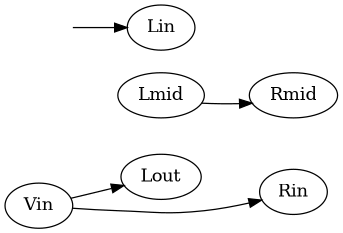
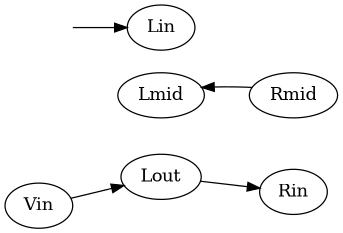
  digraph {
    rankdir=LR
    n1 [label=Lout]
    n2 [label=Lmid]
    n3 [label=Lin]
    n4 [label=Rin]
    n5 [label=Rmid]
    n6 [label=Vin]
    n7 [label=" " style=invisible]
    subgraph sub_1 {
      rank=same
      n1
      n2
      n3
    }
    subgraph sub_2 {
      rank=same
      n4
      n5
    }
    subgraph sub_3 {
      rank=same
      n6
      n7
    }
    subgraph cluster_4 {
    }
    subgraph cluster_5 {
      label=L
    }
    subgraph cluster_6 {
      label=R
    }
-   n2 -> n5
+   n5 -> n2
    n6 -> n1
-   n6 -> n4
+   n1 -> n4
    n7 -> n3
  }
